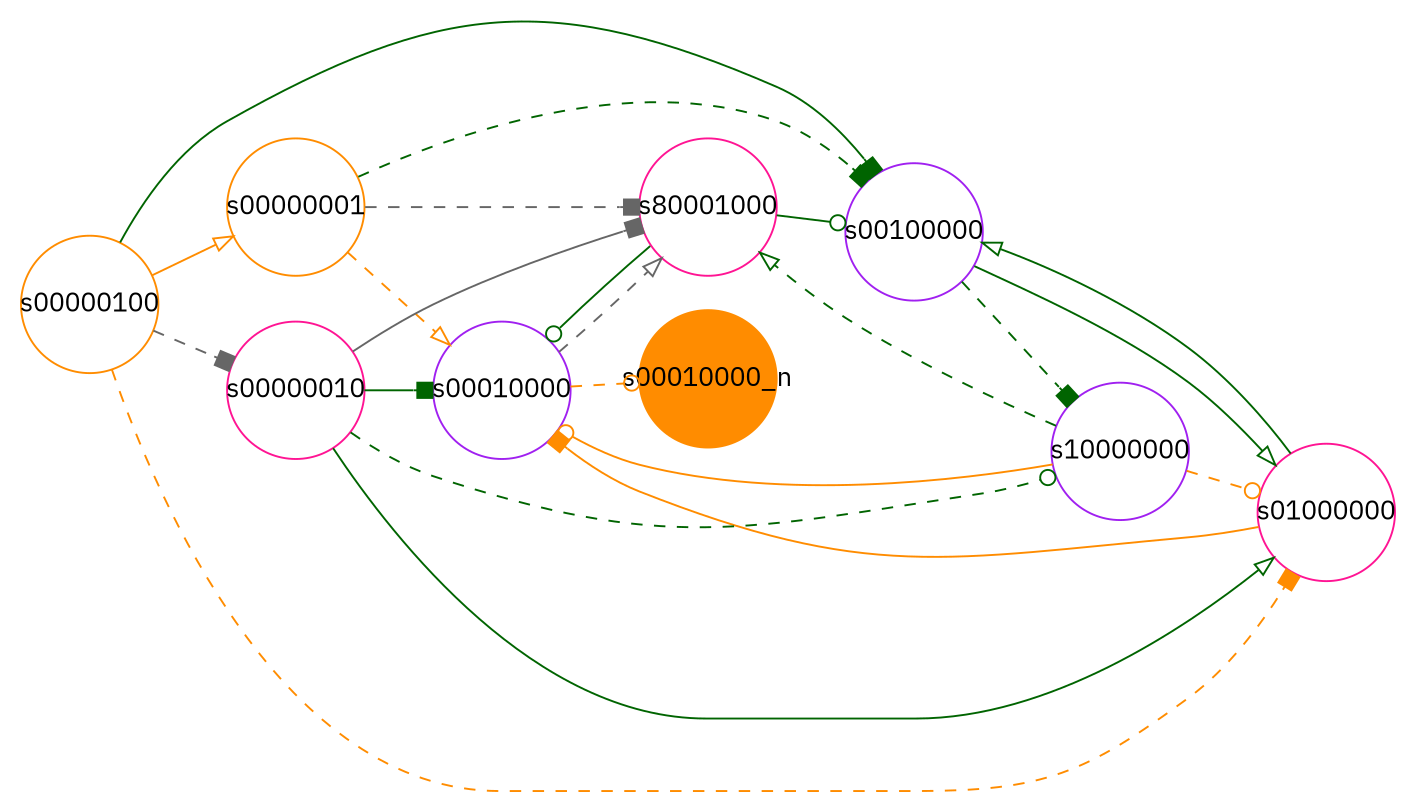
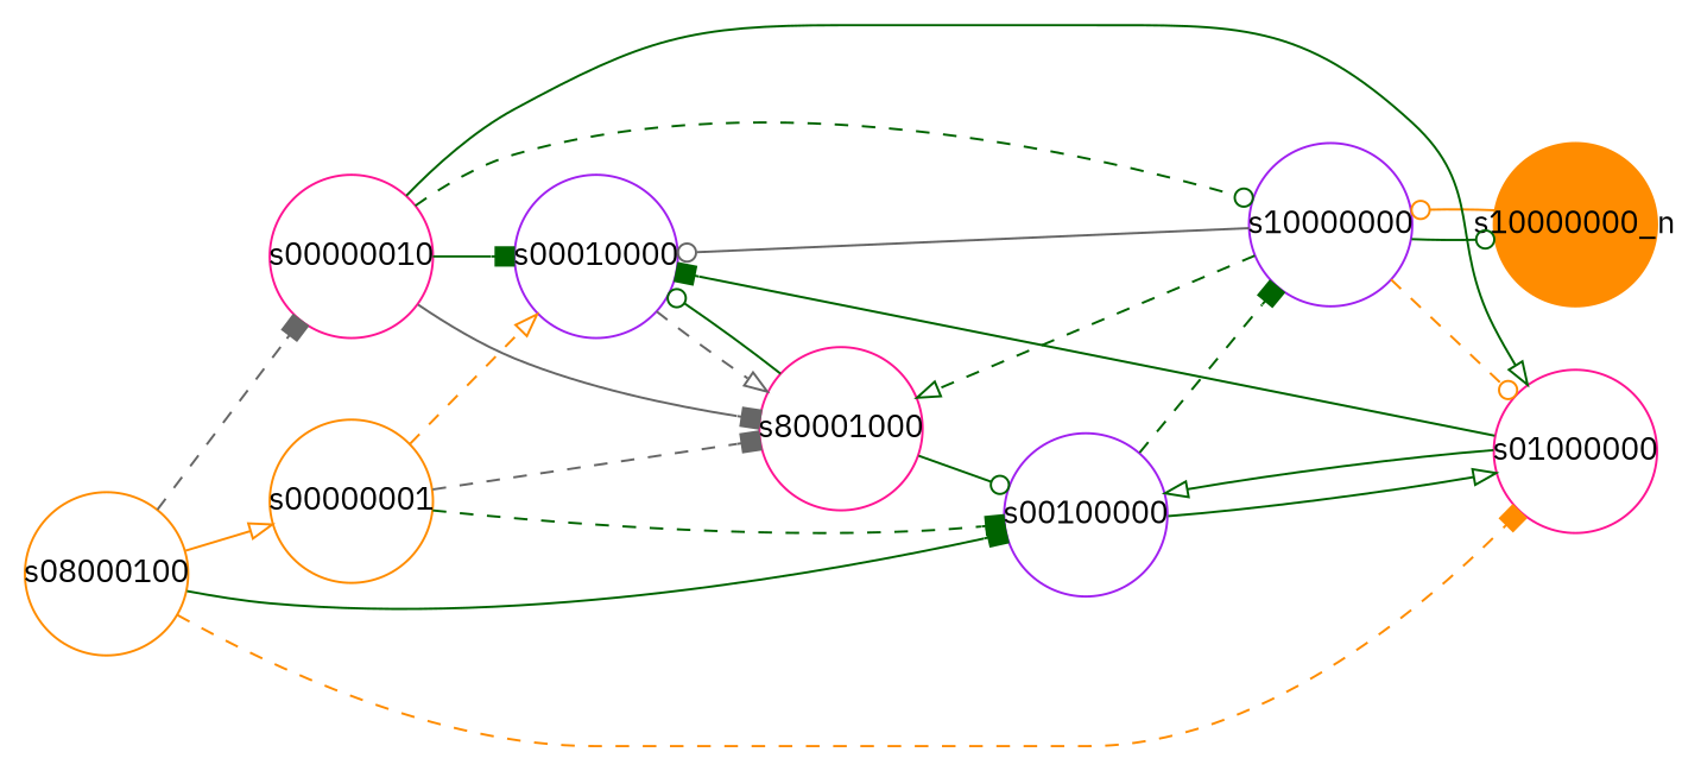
  digraph {
    fontname="IBM Plex Sans"
    rankdir=LR
    node [color=darkorange fixedsize=true fontname="IBM Plex Sans" shape=circle style=unfilled]
    edge [arrowhead=box color=darkgreen fontname="IBM Plex Sans" style=solid]
-   s00010000_n [style=filled width=1]
    s00010000 [color=purple width=1]
    n3 [color=deeppink label=s80001000 width=1]
+   s10000000_n [style=filled width=1]
    s10000000 [color=purple width=1]
    s01000000 [color=deeppink width=1]
    s00000001 [width=1]
    s00100000 [color=purple width=1]
    s00000010 [color=deeppink width=1]
-   s00000100 [width=1]
-   s00010000 -> s00010000_n [arrowhead=odot color=darkorange style=dashed]
+   s00000100 [width=1 label=s08000100]
    s00010000 -> n3 [arrowhead=onormal color=gray40 style=dashed]
    n3 -> s00010000 [arrowhead=odot]
    n3 -> s00100000 [arrowhead=odot]
-   s10000000 -> s00010000 [arrowhead=odot color=darkorange]
+   s10000000_n -> s10000000 [arrowhead=odot color=darkorange]
+   s10000000 -> s00010000 [arrowhead=odot color=gray40]
    s10000000 -> n3 [arrowhead=onormal style=dashed]
+   s10000000 -> s10000000_n [arrowhead=odot]
    s10000000 -> s01000000 [arrowhead=odot color=darkorange style=dashed]
-   s01000000 -> s00010000 [color=darkorange]
+   s01000000 -> s00010000
    s01000000 -> s00100000 [arrowhead=onormal]
    s00000001 -> s00010000 [arrowhead=onormal color=darkorange style=dashed]
    s00000001 -> n3 [color=gray40 style=dashed]
    s00000001 -> s00100000 [style=dashed]
    s00100000 -> s10000000 [style=dashed]
    s00100000 -> s01000000 [arrowhead=onormal]
    s00000010 -> s00010000
    s00000010 -> n3 [color=gray40]
    s00000010 -> s10000000 [arrowhead=odot style=dashed]
    s00000010 -> s01000000 [arrowhead=onormal]
    s00000100 -> s01000000 [color=darkorange style=dashed]
    s00000100 -> s00000001 [arrowhead=onormal color=darkorange]
    s00000100 -> s00100000
    s00000100 -> s00000010 [color=gray40 style=dashed]
  }
